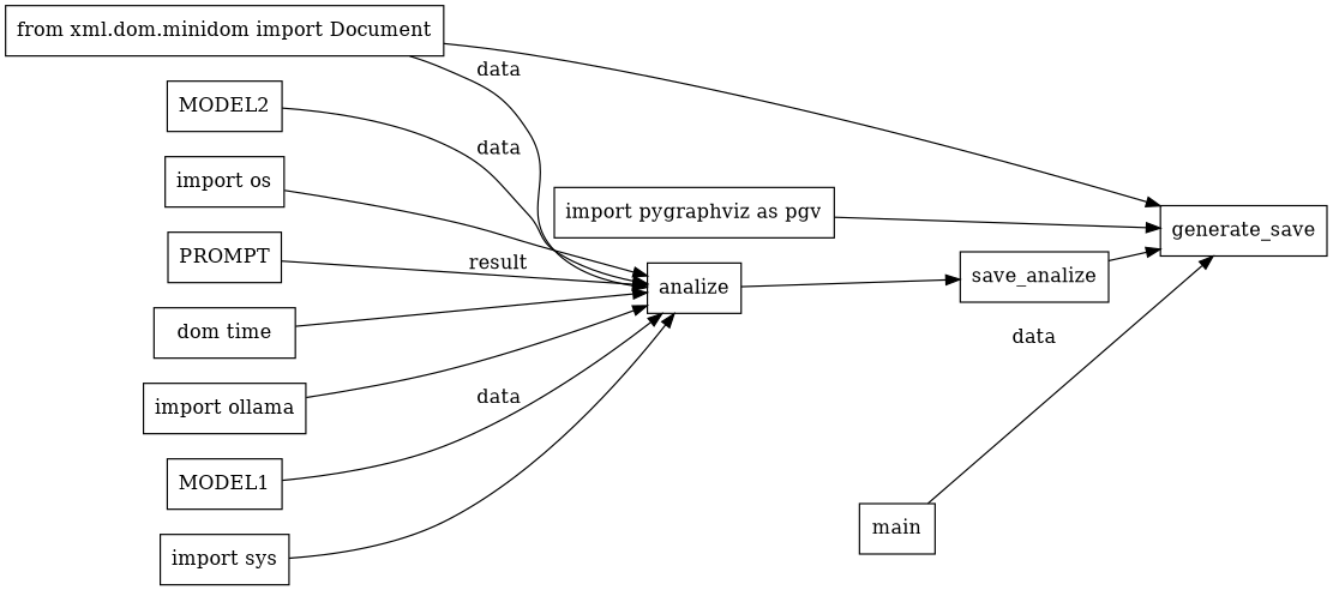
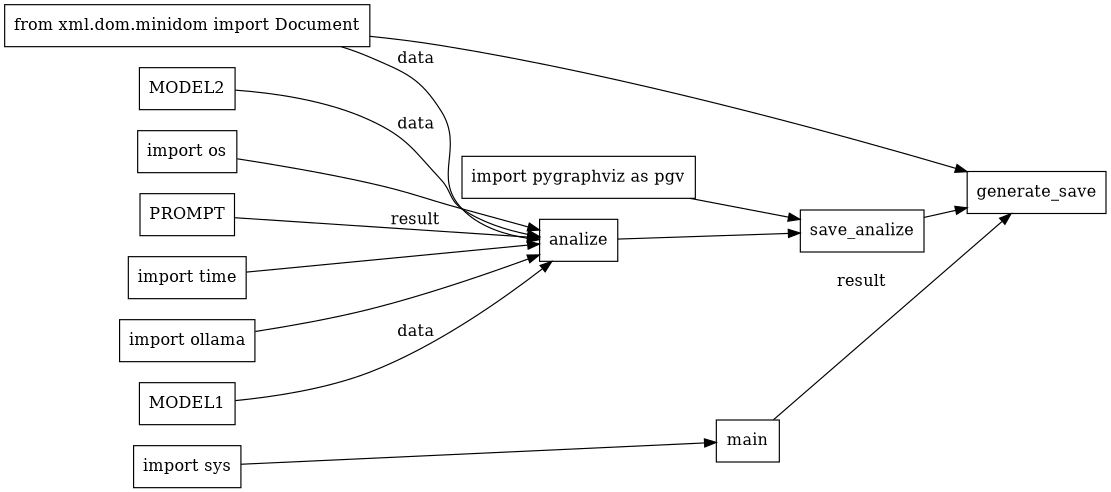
  digraph {
    rankdir=LR
    node [shape=box]
    "import os"
    analize
    n3 [label=save_analize]
    n4 [label=generate_save]
    "import sys"
-   "import time" [label="dom time"]
+   "import time"
    "import ollama"
    "import pygraphviz as pgv"
    "from xml.dom.minidom import Document"
    MODEL1
    MODEL2
    PROMPT
    main
    "import os" -> analize
    analize -> n3
    n3 -> n4
-   "import sys" -> analize
+   "import sys" -> main
    "import time" -> analize
    "import ollama" -> analize
-   "import pygraphviz as pgv" -> n4
+   "import pygraphviz as pgv" -> n3
    "from xml.dom.minidom import Document" -> analize [label=data]
    "from xml.dom.minidom import Document" -> n4
    MODEL1 -> analize [label=data]
    MODEL2 -> analize [label=data]
    PROMPT -> analize [label=result]
-   main -> n4 [label=data]
+   main -> n4 [label=result]
  }
